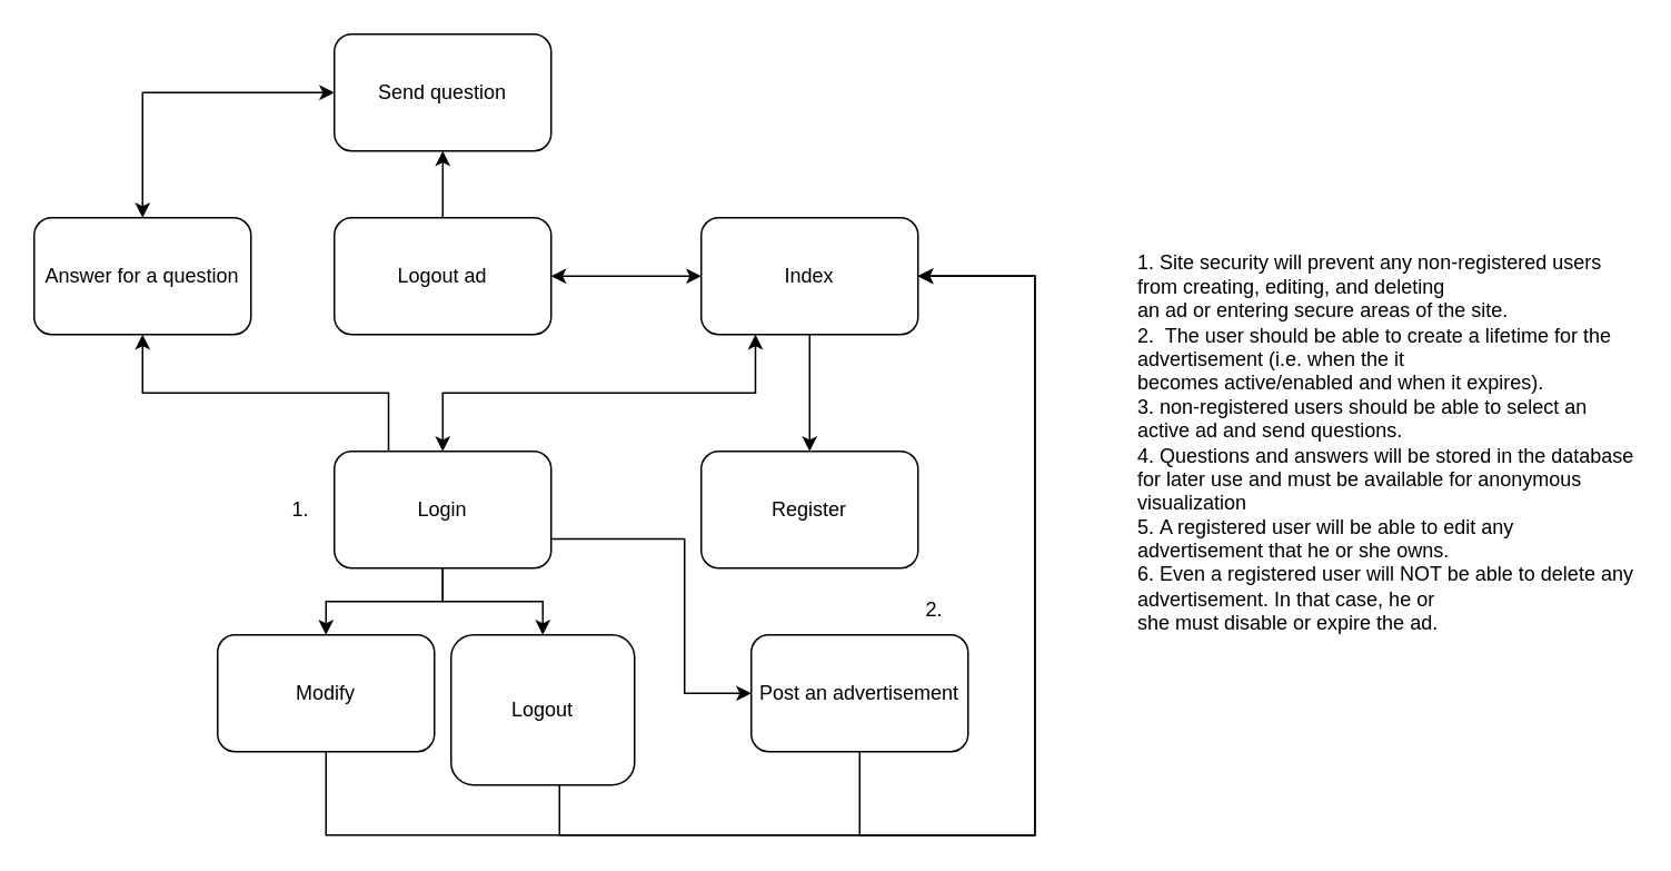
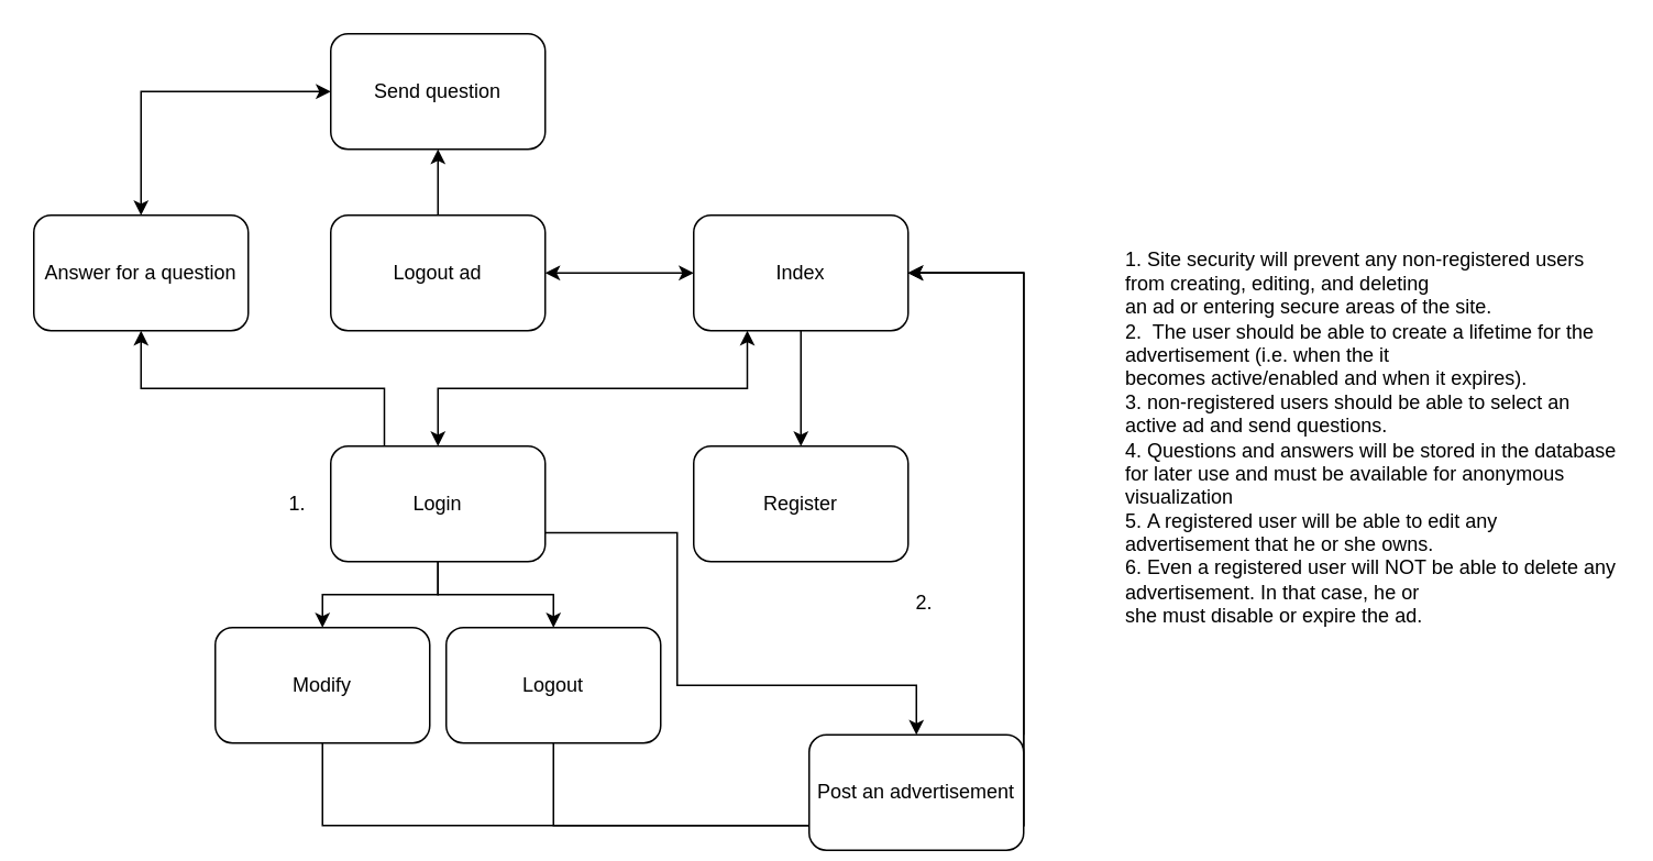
  <mxCell id="0" />
  <mxCell id="1" parent="0" />
  <mxCell id="2" style="edgeStyle=orthogonalEdgeStyle;rounded=0;orthogonalLoop=1;jettySize=auto;html=1;entryX=0.5;entryY=0;entryDx=0;entryDy=0;" edge="1" parent="1" source="5" target="14"><mxGeometry relative="1" as="geometry" /></mxCell>
  <mxCell id="3" style="edgeStyle=orthogonalEdgeStyle;rounded=0;orthogonalLoop=1;jettySize=auto;html=1;entryX=0.5;entryY=0;entryDx=0;entryDy=0;exitX=0.25;exitY=1;exitDx=0;exitDy=0;startArrow=classic;startFill=1;" edge="1" parent="1" source="5" target="9"><mxGeometry relative="1" as="geometry" /></mxCell>
  <mxCell id="4" style="edgeStyle=orthogonalEdgeStyle;rounded=0;orthogonalLoop=1;jettySize=auto;html=1;entryX=1;entryY=0.5;entryDx=0;entryDy=0;startArrow=classic;startFill=1;" edge="1" parent="1" source="5" target="16"><mxGeometry relative="1" as="geometry" /></mxCell>
  <mxCell id="5" value="Index" style="rounded=1;whiteSpace=wrap;html=1;" vertex="1" parent="1"><mxGeometry x="420" y="130" width="130" height="70" as="geometry" /></mxCell>
  <mxCell id="6" style="edgeStyle=orthogonalEdgeStyle;rounded=0;orthogonalLoop=1;jettySize=auto;html=1;entryX=0.5;entryY=0;entryDx=0;entryDy=0;" edge="1" parent="1" source="9" target="11"><mxGeometry relative="1" as="geometry" /></mxCell>
  <mxCell id="7" style="edgeStyle=orthogonalEdgeStyle;rounded=0;orthogonalLoop=1;jettySize=auto;html=1;entryX=0.5;entryY=0;entryDx=0;entryDy=0;" edge="1" parent="1" source="9" target="13"><mxGeometry relative="1" as="geometry" /></mxCell>
  <mxCell id="8" style="edgeStyle=orthogonalEdgeStyle;rounded=0;orthogonalLoop=1;jettySize=auto;html=1;entryX=0.5;entryY=1;entryDx=0;entryDy=0;exitX=0.25;exitY=0;exitDx=0;exitDy=0;" edge="1" parent="1" source="9" target="19"><mxGeometry relative="1" as="geometry" /></mxCell>
  <mxCell id="9" value="Login" style="rounded=1;whiteSpace=wrap;html=1;" vertex="1" parent="1"><mxGeometry x="200" y="270" width="130" height="70" as="geometry" /></mxCell>
  <mxCell id="10" style="edgeStyle=orthogonalEdgeStyle;rounded=0;orthogonalLoop=1;jettySize=auto;html=1;entryX=1;entryY=0.5;entryDx=0;entryDy=0;" edge="1" parent="1" source="11" target="5"><mxGeometry relative="1" as="geometry"><Array as="points"><mxPoint x="195" y="500" /><mxPoint x="620" y="500" /><mxPoint x="620" y="165" /></Array></mxGeometry></mxCell>
  <mxCell id="11" value="Modify" style="rounded=1;whiteSpace=wrap;html=1;" vertex="1" parent="1"><mxGeometry x="130" y="380" width="130" height="70" as="geometry" /></mxCell>
  <mxCell id="12" style="edgeStyle=orthogonalEdgeStyle;rounded=0;orthogonalLoop=1;jettySize=auto;html=1;entryX=1;entryY=0.5;entryDx=0;entryDy=0;" edge="1" parent="1" source="13" target="5"><mxGeometry relative="1" as="geometry"><Array as="points"><mxPoint x="335" y="500" /><mxPoint x="620" y="500" /><mxPoint x="620" y="165" /></Array></mxGeometry></mxCell>
- <mxCell id="13" value="Logout" style="rounded=1;whiteSpace=wrap;html=1;" vertex="1" parent="1"><mxGeometry x="270" y="380" width="110" height="90" as="geometry" /></mxCell>
+ <mxCell id="13" value="Logout" style="rounded=1;whiteSpace=wrap;html=1;" vertex="1" parent="1"><mxGeometry x="270" y="380" width="130" height="70" as="geometry" /></mxCell>
  <mxCell id="14" value="Register" style="rounded=1;whiteSpace=wrap;html=1;" vertex="1" parent="1"><mxGeometry x="420" y="270" width="130" height="70" as="geometry" /></mxCell>
  <mxCell id="15" style="edgeStyle=orthogonalEdgeStyle;rounded=0;orthogonalLoop=1;jettySize=auto;html=1;" edge="1" parent="1" source="16" target="18"><mxGeometry relative="1" as="geometry" /></mxCell>
  <mxCell id="16" value="Logout ad" style="rounded=1;whiteSpace=wrap;html=1;" vertex="1" parent="1"><mxGeometry x="200" y="130" width="130" height="70" as="geometry" /></mxCell>
  <mxCell id="17" style="edgeStyle=orthogonalEdgeStyle;rounded=0;orthogonalLoop=1;jettySize=auto;html=1;entryX=0.5;entryY=0;entryDx=0;entryDy=0;startArrow=classic;startFill=1;" edge="1" parent="1" source="18" target="19"><mxGeometry relative="1" as="geometry"><Array as="points"><mxPoint x="85" y="55" /></Array></mxGeometry></mxCell>
  <mxCell id="18" value="Send question" style="rounded=1;whiteSpace=wrap;html=1;" vertex="1" parent="1"><mxGeometry x="200" y="20" width="130" height="70" as="geometry" /></mxCell>
  <mxCell id="19" value="Answer for a question" style="rounded=1;whiteSpace=wrap;html=1;" vertex="1" parent="1"><mxGeometry x="20" y="130" width="130" height="70" as="geometry" /></mxCell>
  <mxCell id="20" style="edgeStyle=orthogonalEdgeStyle;rounded=0;orthogonalLoop=1;jettySize=auto;html=1;entryX=1;entryY=0.75;entryDx=0;entryDy=0;endArrow=none;endFill=0;startArrow=classic;startFill=1;" edge="1" parent="1" source="22" target="9"><mxGeometry relative="1" as="geometry"><Array as="points"><mxPoint x="410" y="415" /><mxPoint x="410" y="323" /></Array></mxGeometry></mxCell>
  <mxCell id="21" style="edgeStyle=orthogonalEdgeStyle;rounded=0;orthogonalLoop=1;jettySize=auto;html=1;entryX=1;entryY=0.5;entryDx=0;entryDy=0;" edge="1" parent="1" source="22" target="5"><mxGeometry relative="1" as="geometry"><Array as="points"><mxPoint x="515" y="500" /><mxPoint x="620" y="500" /><mxPoint x="620" y="165" /></Array></mxGeometry></mxCell>
- <mxCell id="22" value="Post an advertisement" style="rounded=1;whiteSpace=wrap;html=1;" vertex="1" parent="1"><mxGeometry x="450" y="380" width="130" height="70" as="geometry" /></mxCell>
+ <mxCell id="22" value="Post an advertisement" style="rounded=1;whiteSpace=wrap;html=1;" vertex="1" parent="1"><mxGeometry x="490" y="445" width="130" height="70" as="geometry" /></mxCell>
  <mxCell id="23" value="1.&amp;nbsp;Site security will prevent any non-registered users from creating, editing, and deleting &lt;br/&gt;an ad or entering secure areas of the site.  &lt;div&gt;2.&amp;nbsp; The user should be able to create a lifetime for the advertisement (i.e. when the it &lt;br/&gt;becomes active/enabled and when it expires). &lt;/div&gt;&lt;div&gt;3.&amp;nbsp;&lt;span style=&quot;background-color: initial;&quot;&gt;non-registered&lt;/span&gt;&lt;span style=&quot;background-color: initial;&quot;&gt;&amp;nbsp;users should be able to select an active ad and send questions.&lt;/span&gt;&lt;/div&gt;&lt;div&gt;&lt;span style=&quot;background-color: initial;&quot;&gt;4.&amp;nbsp;&lt;/span&gt;&lt;span style=&quot;background-color: initial;&quot;&gt;Questions and answers will be stored in the database for later use and&amp;nbsp;&lt;/span&gt;&lt;span style=&quot;background-color: initial;&quot;&gt;must be available for anonymous visualization&lt;/span&gt;&lt;/div&gt;&lt;div&gt;&lt;span style=&quot;background-color: initial;&quot;&gt;5.&amp;nbsp;&lt;/span&gt;&lt;span style=&quot;background-color: initial;&quot;&gt;A registered user will be able to edit any advertisement that he or she owns.&lt;/span&gt;&lt;/div&gt;&lt;div&gt;&lt;span style=&quot;background-color: initial;&quot;&gt;6.&amp;nbsp;&lt;/span&gt;&lt;span style=&quot;background-color: initial;&quot;&gt;Even a registered user will NOT be able to delete any advertisement. In that case, he or &lt;br/&gt;she must disable or expire the ad.&lt;/span&gt;&lt;/div&gt;" style="text;html=1;align=left;verticalAlign=middle;whiteSpace=wrap;rounded=0;imageVerticalAlign=top;imageAlign=right;" vertex="1" parent="1"><mxGeometry x="680" y="50" width="300" height="430" as="geometry" /></mxCell>
  <mxCell id="24" value="1." style="text;html=1;align=center;verticalAlign=middle;whiteSpace=wrap;rounded=0;" vertex="1" parent="1"><mxGeometry x="150" y="290" width="60" height="30" as="geometry" /></mxCell>
  <mxCell id="25" value="2." style="text;html=1;align=center;verticalAlign=middle;whiteSpace=wrap;rounded=0;" vertex="1" parent="1"><mxGeometry x="530" y="350" width="60" height="30" as="geometry" /></mxCell>
